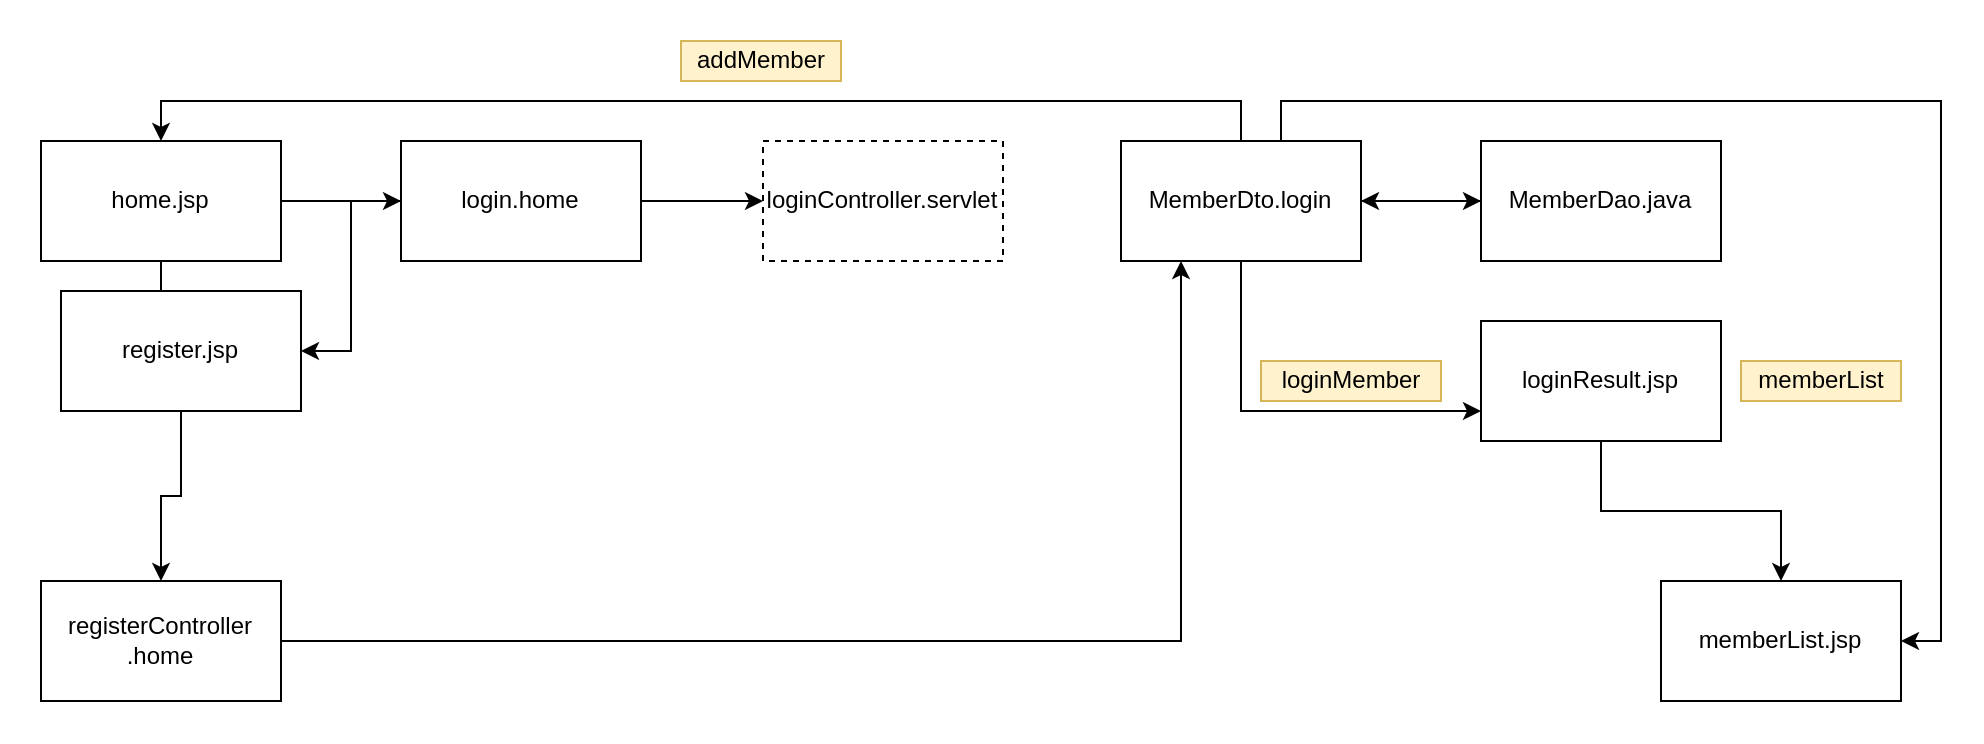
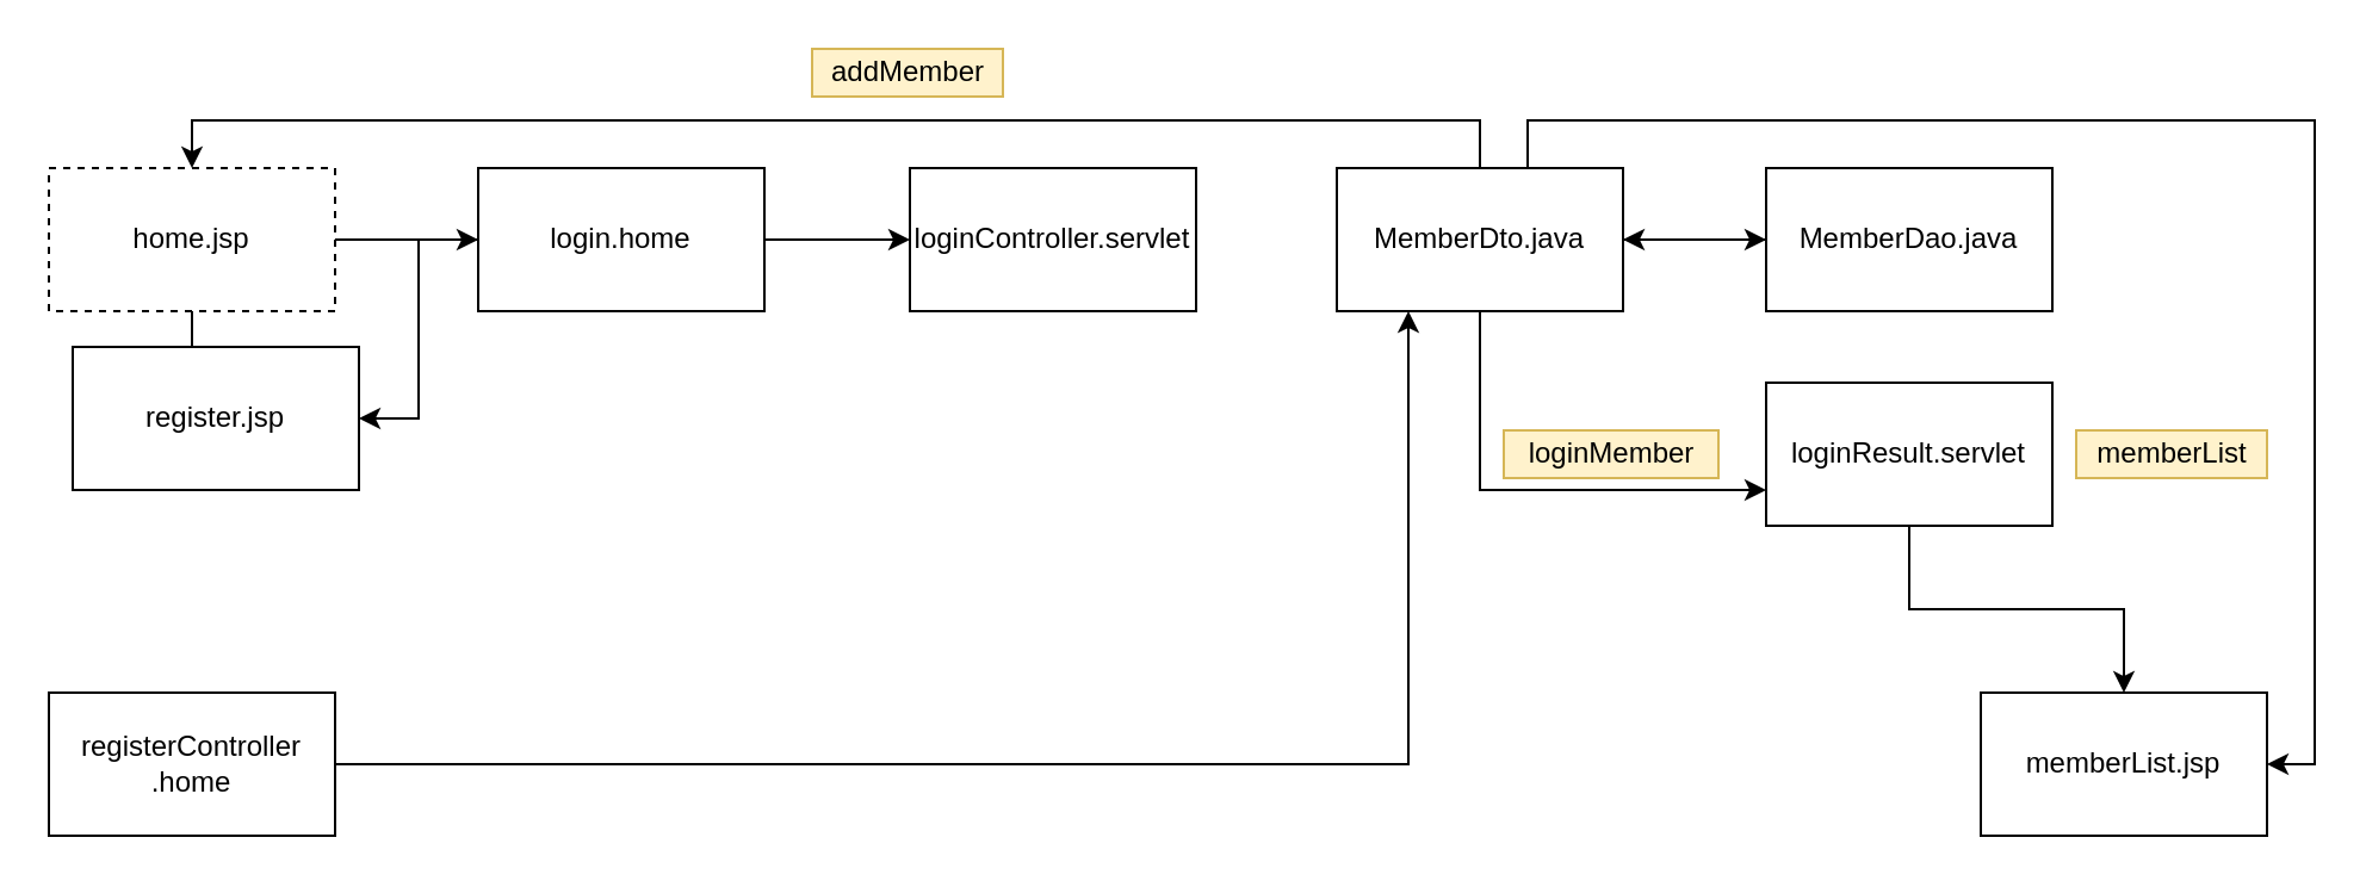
  <mxCell id="0" />
  <mxCell id="1" parent="0" />
  <mxCell id="2" value="" style="edgeStyle=orthogonalEdgeStyle;rounded=0;orthogonalLoop=1;jettySize=auto;html=1;" parent="1" source="4" target="7" edge="1"><mxGeometry relative="1" as="geometry" /></mxCell>
  <mxCell id="3" value="" style="edgeStyle=orthogonalEdgeStyle;rounded=0;orthogonalLoop=1;jettySize=auto;html=1;" parent="1" source="4" target="9" edge="1"><mxGeometry relative="1" as="geometry" /></mxCell>
- <mxCell id="4" value="home.jsp" style="rounded=0;whiteSpace=wrap;html=1;" parent="1" vertex="1"><mxGeometry x="20" y="70" width="120" height="60" as="geometry" /></mxCell>
+ <mxCell id="4" value="home.jsp" style="rounded=0;whiteSpace=wrap;html=1;dashed=1;" parent="1" vertex="1"><mxGeometry x="20" y="70" width="120" height="60" as="geometry" /></mxCell>
  <mxCell id="5" style="edgeStyle=orthogonalEdgeStyle;rounded=0;orthogonalLoop=1;jettySize=auto;html=1;entryX=1;entryY=0.5;entryDx=0;entryDy=0;" parent="1" source="7" target="9" edge="1"><mxGeometry relative="1" as="geometry" /></mxCell>
  <mxCell id="6" style="edgeStyle=orthogonalEdgeStyle;rounded=0;orthogonalLoop=1;jettySize=auto;html=1;entryX=0;entryY=0.5;entryDx=0;entryDy=0;" parent="1" source="7" target="10" edge="1"><mxGeometry relative="1" as="geometry" /></mxCell>
  <mxCell id="7" value="login.home" style="rounded=0;whiteSpace=wrap;html=1;" parent="1" vertex="1"><mxGeometry x="200" y="70" width="120" height="60" as="geometry" /></mxCell>
- <mxCell id="8" style="edgeStyle=orthogonalEdgeStyle;rounded=0;orthogonalLoop=1;jettySize=auto;html=1;" parent="1" source="9" target="19" edge="1"><mxGeometry relative="1" as="geometry" /></mxCell>
  <mxCell id="9" value="register.jsp" style="rounded=0;whiteSpace=wrap;html=1;" parent="1" vertex="1"><mxGeometry x="30" y="145" width="120" height="60" as="geometry" /></mxCell>
- <mxCell id="10" value="loginController.servlet" style="rounded=0;whiteSpace=wrap;html=1;dashed=1;" parent="1" vertex="1"><mxGeometry x="381" y="70" width="120" height="60" as="geometry" /></mxCell>
+ <mxCell id="10" value="loginController.servlet" style="rounded=0;whiteSpace=wrap;html=1;" parent="1" vertex="1"><mxGeometry x="381" y="70" width="120" height="60" as="geometry" /></mxCell>
  <mxCell id="11" value="" style="edgeStyle=orthogonalEdgeStyle;rounded=0;orthogonalLoop=1;jettySize=auto;html=1;" parent="1" source="15" target="17" edge="1"><mxGeometry relative="1" as="geometry" /></mxCell>
  <mxCell id="12" style="edgeStyle=orthogonalEdgeStyle;rounded=0;orthogonalLoop=1;jettySize=auto;html=1;entryX=0.5;entryY=0;entryDx=0;entryDy=0;" parent="1" source="15" target="4" edge="1"><mxGeometry relative="1" as="geometry"><Array as="points"><mxPoint x="620" y="50" /><mxPoint x="80" y="50" /></Array></mxGeometry></mxCell>
  <mxCell id="13" style="edgeStyle=orthogonalEdgeStyle;rounded=0;orthogonalLoop=1;jettySize=auto;html=1;entryX=1;entryY=0.5;entryDx=0;entryDy=0;" edge="1" parent="1" source="15" target="22"><mxGeometry relative="1" as="geometry"><Array as="points"><mxPoint x="640" y="50" /><mxPoint x="970" y="50" /><mxPoint x="970" y="320" /></Array></mxGeometry></mxCell>
  <mxCell id="14" style="edgeStyle=orthogonalEdgeStyle;rounded=0;orthogonalLoop=1;jettySize=auto;html=1;entryX=0;entryY=0.75;entryDx=0;entryDy=0;" edge="1" parent="1" source="15" target="21"><mxGeometry relative="1" as="geometry"><Array as="points"><mxPoint x="620" y="205" /></Array></mxGeometry></mxCell>
- <mxCell id="15" value="MemberDto.login" style="rounded=0;whiteSpace=wrap;html=1;" parent="1" vertex="1"><mxGeometry x="560" y="70" width="120" height="60" as="geometry" /></mxCell>
+ <mxCell id="15" value="MemberDto.java" style="rounded=0;whiteSpace=wrap;html=1;" parent="1" vertex="1"><mxGeometry x="560" y="70" width="120" height="60" as="geometry" /></mxCell>
  <mxCell id="16" style="edgeStyle=orthogonalEdgeStyle;rounded=0;orthogonalLoop=1;jettySize=auto;html=1;" parent="1" source="17" target="15" edge="1"><mxGeometry relative="1" as="geometry" /></mxCell>
  <mxCell id="17" value="MemberDao.java" style="rounded=0;whiteSpace=wrap;html=1;" parent="1" vertex="1"><mxGeometry x="740" y="70" width="120" height="60" as="geometry" /></mxCell>
  <mxCell id="18" style="edgeStyle=orthogonalEdgeStyle;rounded=0;orthogonalLoop=1;jettySize=auto;html=1;entryX=0.25;entryY=1;entryDx=0;entryDy=0;" edge="1" parent="1" source="19" target="15"><mxGeometry relative="1" as="geometry"><Array as="points"><mxPoint x="590" y="320" /></Array></mxGeometry></mxCell>
  <mxCell id="19" value="registerController&lt;br&gt;.home" style="rounded=0;whiteSpace=wrap;html=1;" parent="1" vertex="1"><mxGeometry x="20" y="290" width="120" height="60" as="geometry" /></mxCell>
  <mxCell id="20" style="edgeStyle=orthogonalEdgeStyle;rounded=0;orthogonalLoop=1;jettySize=auto;html=1;entryX=0.5;entryY=0;entryDx=0;entryDy=0;" edge="1" parent="1" source="21" target="22"><mxGeometry relative="1" as="geometry" /></mxCell>
- <mxCell id="21" value="loginResult.jsp" style="rounded=0;whiteSpace=wrap;html=1;" vertex="1" parent="1"><mxGeometry x="740" y="160" width="120" height="60" as="geometry" /></mxCell>
+ <mxCell id="21" value="loginResult.servlet" style="rounded=0;whiteSpace=wrap;html=1;" vertex="1" parent="1"><mxGeometry x="740" y="160" width="120" height="60" as="geometry" /></mxCell>
  <mxCell id="22" value="memberList.jsp" style="rounded=0;whiteSpace=wrap;html=1;" vertex="1" parent="1"><mxGeometry x="830" y="290" width="120" height="60" as="geometry" /></mxCell>
  <mxCell id="23" value="memberList" style="text;html=1;align=center;verticalAlign=middle;resizable=0;points=[];autosize=1;rotation=0;glass=0;fillColor=#fff2cc;strokeColor=#d6b656;" vertex="1" parent="1"><mxGeometry x="870" y="180" width="80" height="20" as="geometry" /></mxCell>
  <mxCell id="24" value="addMember" style="text;html=1;align=center;verticalAlign=middle;resizable=0;points=[];autosize=1;rotation=0;glass=0;fillColor=#fff2cc;strokeColor=#d6b656;" vertex="1" parent="1"><mxGeometry x="340" y="20" width="80" height="20" as="geometry" /></mxCell>
  <mxCell id="25" value="loginMember" style="text;html=1;align=center;verticalAlign=middle;resizable=0;points=[];autosize=1;rotation=0;glass=0;fillColor=#fff2cc;strokeColor=#d6b656;" vertex="1" parent="1"><mxGeometry x="630" y="180" width="90" height="20" as="geometry" /></mxCell>
